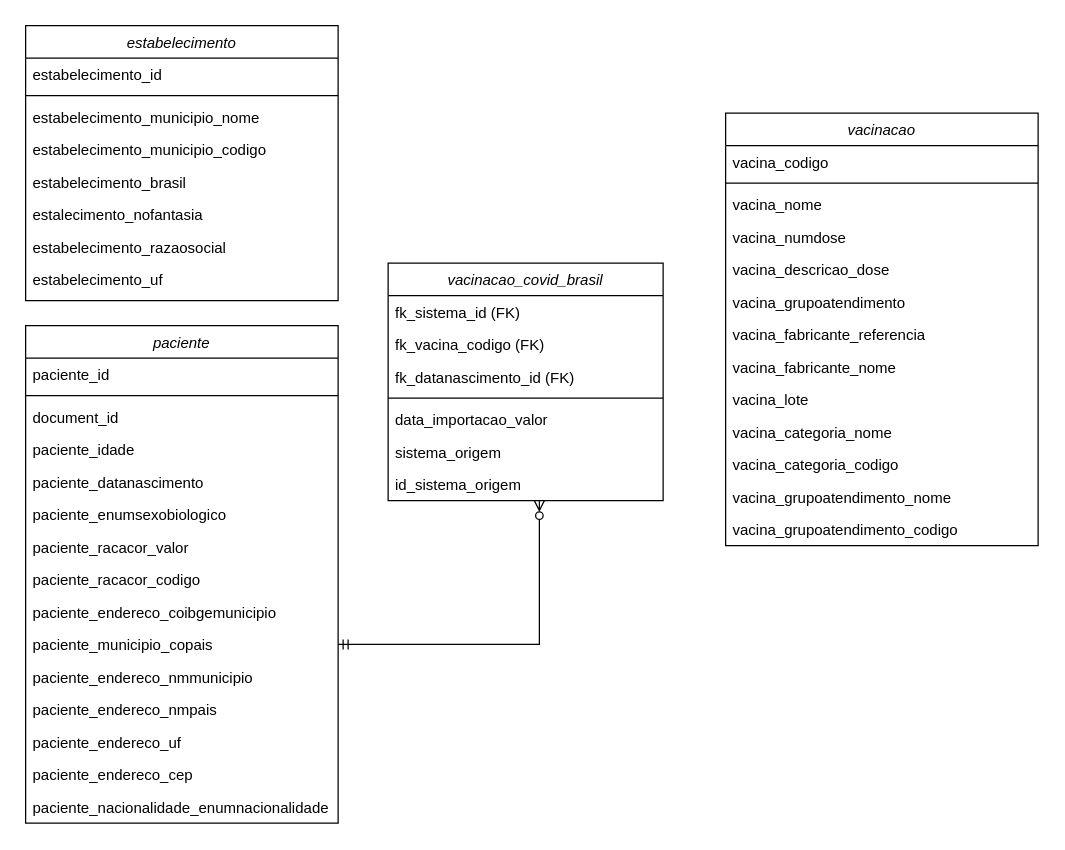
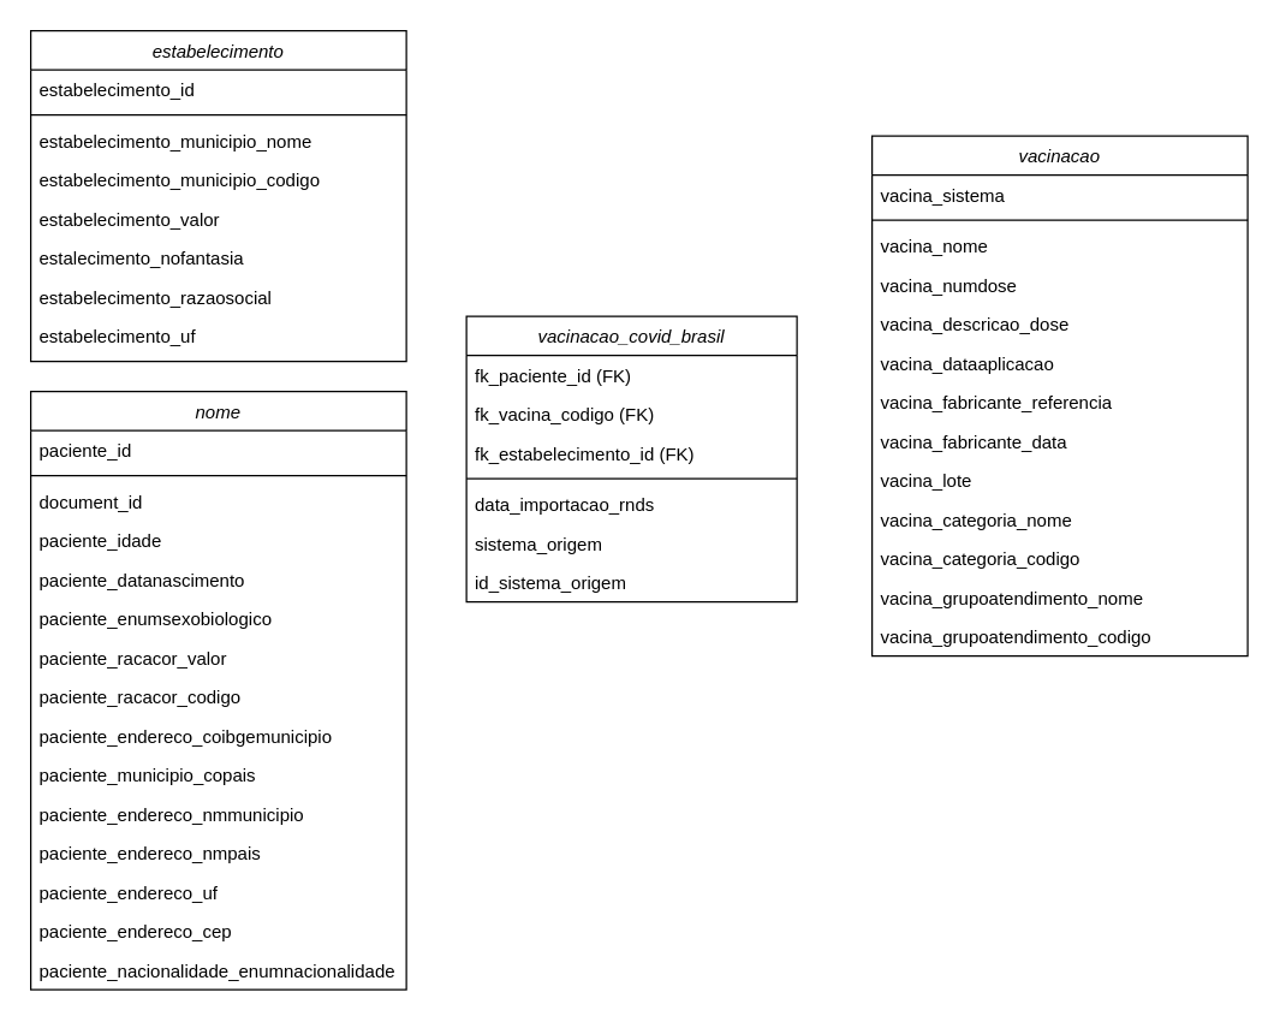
  <mxCell id="0" />
  <mxCell id="1" parent="0" />
- <mxCell id="2" value="paciente" style="swimlane;fontStyle=2;align=center;verticalAlign=top;childLayout=stackLayout;horizontal=1;startSize=26;horizontalStack=0;resizeParent=1;resizeLast=0;collapsible=1;marginBottom=0;rounded=0;shadow=0;strokeWidth=1;" vertex="1" parent="1"><mxGeometry x="20" y="260" width="250" height="398" as="geometry"><mxRectangle x="90" y="290" width="160" height="26" as="alternateBounds" /></mxGeometry></mxCell>
+ <mxCell id="2" value="nome" style="swimlane;fontStyle=2;align=center;verticalAlign=top;childLayout=stackLayout;horizontal=1;startSize=26;horizontalStack=0;resizeParent=1;resizeLast=0;collapsible=1;marginBottom=0;rounded=0;shadow=0;strokeWidth=1;" vertex="1" parent="1"><mxGeometry x="20" y="260" width="250" height="398" as="geometry"><mxRectangle x="90" y="290" width="160" height="26" as="alternateBounds" /></mxGeometry></mxCell>
  <mxCell id="3" value="paciente_id" style="text;align=left;verticalAlign=top;spacingLeft=4;spacingRight=4;overflow=hidden;rotatable=0;points=[[0,0.5],[1,0.5]];portConstraint=eastwest;" vertex="1" parent="2"><mxGeometry y="26" width="250" height="26" as="geometry" /></mxCell>
  <mxCell id="4" value="" style="line;html=1;strokeWidth=1;align=left;verticalAlign=middle;spacingTop=-1;spacingLeft=3;spacingRight=3;rotatable=0;labelPosition=right;points=[];portConstraint=eastwest;" vertex="1" parent="2"><mxGeometry y="52" width="250" height="8" as="geometry" /></mxCell>
  <mxCell id="5" value="document_id" style="text;align=left;verticalAlign=top;spacingLeft=4;spacingRight=4;overflow=hidden;rotatable=0;points=[[0,0.5],[1,0.5]];portConstraint=eastwest;" vertex="1" parent="2"><mxGeometry y="60" width="250" height="26" as="geometry" /></mxCell>
  <mxCell id="6" value="paciente_idade" style="text;align=left;verticalAlign=top;spacingLeft=4;spacingRight=4;overflow=hidden;rotatable=0;points=[[0,0.5],[1,0.5]];portConstraint=eastwest;rounded=0;shadow=0;html=0;" vertex="1" parent="2"><mxGeometry y="86" width="250" height="26" as="geometry" /></mxCell>
  <mxCell id="7" value="paciente_datanascimento" style="text;align=left;verticalAlign=top;spacingLeft=4;spacingRight=4;overflow=hidden;rotatable=0;points=[[0,0.5],[1,0.5]];portConstraint=eastwest;" vertex="1" parent="2"><mxGeometry y="112" width="250" height="26" as="geometry" /></mxCell>
  <mxCell id="8" value="paciente_enumsexobiologico" style="text;align=left;verticalAlign=top;spacingLeft=4;spacingRight=4;overflow=hidden;rotatable=0;points=[[0,0.5],[1,0.5]];portConstraint=eastwest;" vertex="1" parent="2"><mxGeometry y="138" width="250" height="26" as="geometry" /></mxCell>
  <mxCell id="9" value="paciente_racacor_valor" style="text;align=left;verticalAlign=top;spacingLeft=4;spacingRight=4;overflow=hidden;rotatable=0;points=[[0,0.5],[1,0.5]];portConstraint=eastwest;" vertex="1" parent="2"><mxGeometry y="164" width="250" height="26" as="geometry" /></mxCell>
  <mxCell id="10" value="paciente_racacor_codigo" style="text;align=left;verticalAlign=top;spacingLeft=4;spacingRight=4;overflow=hidden;rotatable=0;points=[[0,0.5],[1,0.5]];portConstraint=eastwest;" vertex="1" parent="2"><mxGeometry y="190" width="250" height="26" as="geometry" /></mxCell>
  <mxCell id="11" value="paciente_endereco_coibgemunicipio" style="text;align=left;verticalAlign=top;spacingLeft=4;spacingRight=4;overflow=hidden;rotatable=0;points=[[0,0.5],[1,0.5]];portConstraint=eastwest;" vertex="1" parent="2"><mxGeometry y="216" width="250" height="26" as="geometry" /></mxCell>
  <mxCell id="12" value="paciente_municipio_copais" style="text;align=left;verticalAlign=top;spacingLeft=4;spacingRight=4;overflow=hidden;rotatable=0;points=[[0,0.5],[1,0.5]];portConstraint=eastwest;" vertex="1" parent="2"><mxGeometry y="242" width="250" height="26" as="geometry" /></mxCell>
  <mxCell id="13" value="paciente_endereco_nmmunicipio" style="text;align=left;verticalAlign=top;spacingLeft=4;spacingRight=4;overflow=hidden;rotatable=0;points=[[0,0.5],[1,0.5]];portConstraint=eastwest;" vertex="1" parent="2"><mxGeometry y="268" width="250" height="26" as="geometry" /></mxCell>
  <mxCell id="14" value="paciente_endereco_nmpais" style="text;align=left;verticalAlign=top;spacingLeft=4;spacingRight=4;overflow=hidden;rotatable=0;points=[[0,0.5],[1,0.5]];portConstraint=eastwest;" vertex="1" parent="2"><mxGeometry y="294" width="250" height="26" as="geometry" /></mxCell>
  <mxCell id="15" value="paciente_endereco_uf" style="text;align=left;verticalAlign=top;spacingLeft=4;spacingRight=4;overflow=hidden;rotatable=0;points=[[0,0.5],[1,0.5]];portConstraint=eastwest;" vertex="1" parent="2"><mxGeometry y="320" width="250" height="26" as="geometry" /></mxCell>
  <mxCell id="16" value="paciente_endereco_cep" style="text;align=left;verticalAlign=top;spacingLeft=4;spacingRight=4;overflow=hidden;rotatable=0;points=[[0,0.5],[1,0.5]];portConstraint=eastwest;" vertex="1" parent="2"><mxGeometry y="346" width="250" height="26" as="geometry" /></mxCell>
  <mxCell id="17" value="paciente_nacionalidade_enumnacionalidade" style="text;align=left;verticalAlign=top;spacingLeft=4;spacingRight=4;overflow=hidden;rotatable=0;points=[[0,0.5],[1,0.5]];portConstraint=eastwest;" vertex="1" parent="2"><mxGeometry y="372" width="250" height="26" as="geometry" /></mxCell>
  <mxCell id="18" value="vacinacao_covid_brasil" style="swimlane;fontStyle=2;align=center;verticalAlign=top;childLayout=stackLayout;horizontal=1;startSize=26;horizontalStack=0;resizeParent=1;resizeLast=0;collapsible=1;marginBottom=0;rounded=0;shadow=0;strokeWidth=1;" vertex="1" parent="1"><mxGeometry x="310" y="210" width="220" height="190" as="geometry"><mxRectangle x="550" y="140" width="160" height="26" as="alternateBounds" /></mxGeometry></mxCell>
- <mxCell id="19" value="fk_sistema_id (FK)" style="text;align=left;verticalAlign=top;spacingLeft=4;spacingRight=4;overflow=hidden;rotatable=0;points=[[0,0.5],[1,0.5]];portConstraint=eastwest;" vertex="1" parent="18"><mxGeometry y="26" width="220" height="26" as="geometry" /></mxCell>
+ <mxCell id="19" value="fk_paciente_id (FK)" style="text;align=left;verticalAlign=top;spacingLeft=4;spacingRight=4;overflow=hidden;rotatable=0;points=[[0,0.5],[1,0.5]];portConstraint=eastwest;" vertex="1" parent="18"><mxGeometry y="26" width="220" height="26" as="geometry" /></mxCell>
  <mxCell id="20" value="fk_vacina_codigo (FK)" style="text;align=left;verticalAlign=top;spacingLeft=4;spacingRight=4;overflow=hidden;rotatable=0;points=[[0,0.5],[1,0.5]];portConstraint=eastwest;rounded=0;shadow=0;html=0;" vertex="1" parent="18"><mxGeometry y="52" width="220" height="26" as="geometry" /></mxCell>
- <mxCell id="21" value="fk_datanascimento_id (FK)" style="text;align=left;verticalAlign=top;spacingLeft=4;spacingRight=4;overflow=hidden;rotatable=0;points=[[0,0.5],[1,0.5]];portConstraint=eastwest;rounded=0;shadow=0;html=0;" vertex="1" parent="18"><mxGeometry y="78" width="220" height="26" as="geometry" /></mxCell>
+ <mxCell id="21" value="fk_estabelecimento_id (FK)" style="text;align=left;verticalAlign=top;spacingLeft=4;spacingRight=4;overflow=hidden;rotatable=0;points=[[0,0.5],[1,0.5]];portConstraint=eastwest;rounded=0;shadow=0;html=0;" vertex="1" parent="18"><mxGeometry y="78" width="220" height="26" as="geometry" /></mxCell>
  <mxCell id="22" value="" style="line;html=1;strokeWidth=1;align=left;verticalAlign=middle;spacingTop=-1;spacingLeft=3;spacingRight=3;rotatable=0;labelPosition=right;points=[];portConstraint=eastwest;" vertex="1" parent="18"><mxGeometry y="104" width="220" height="8" as="geometry" /></mxCell>
- <mxCell id="23" value="data_importacao_valor" style="text;align=left;verticalAlign=top;spacingLeft=4;spacingRight=4;overflow=hidden;rotatable=0;points=[[0,0.5],[1,0.5]];portConstraint=eastwest;" vertex="1" parent="18"><mxGeometry y="112" width="220" height="26" as="geometry" /></mxCell>
+ <mxCell id="23" value="data_importacao_rnds" style="text;align=left;verticalAlign=top;spacingLeft=4;spacingRight=4;overflow=hidden;rotatable=0;points=[[0,0.5],[1,0.5]];portConstraint=eastwest;" vertex="1" parent="18"><mxGeometry y="112" width="220" height="26" as="geometry" /></mxCell>
  <mxCell id="24" value="sistema_origem" style="text;align=left;verticalAlign=top;spacingLeft=4;spacingRight=4;overflow=hidden;rotatable=0;points=[[0,0.5],[1,0.5]];portConstraint=eastwest;" vertex="1" parent="18"><mxGeometry y="138" width="220" height="26" as="geometry" /></mxCell>
  <mxCell id="25" value="id_sistema_origem" style="text;align=left;verticalAlign=top;spacingLeft=4;spacingRight=4;overflow=hidden;rotatable=0;points=[[0,0.5],[1,0.5]];portConstraint=eastwest;" vertex="1" parent="18"><mxGeometry y="164" width="220" height="26" as="geometry" /></mxCell>
  <mxCell id="26" value="estabelecimento" style="swimlane;fontStyle=2;align=center;verticalAlign=top;childLayout=stackLayout;horizontal=1;startSize=26;horizontalStack=0;resizeParent=1;resizeLast=0;collapsible=1;marginBottom=0;rounded=0;shadow=0;strokeWidth=1;" vertex="1" parent="1"><mxGeometry x="20" y="20" width="250" height="220" as="geometry"><mxRectangle x="550" y="140" width="160" height="26" as="alternateBounds" /></mxGeometry></mxCell>
  <mxCell id="27" value="estabelecimento_id" style="text;align=left;verticalAlign=top;spacingLeft=4;spacingRight=4;overflow=hidden;rotatable=0;points=[[0,0.5],[1,0.5]];portConstraint=eastwest;" vertex="1" parent="26"><mxGeometry y="26" width="250" height="26" as="geometry" /></mxCell>
  <mxCell id="28" value="" style="line;html=1;strokeWidth=1;align=left;verticalAlign=middle;spacingTop=-1;spacingLeft=3;spacingRight=3;rotatable=0;labelPosition=right;points=[];portConstraint=eastwest;" vertex="1" parent="26"><mxGeometry y="52" width="250" height="8" as="geometry" /></mxCell>
  <mxCell id="29" value="estabelecimento_municipio_nome" style="text;align=left;verticalAlign=top;spacingLeft=4;spacingRight=4;overflow=hidden;rotatable=0;points=[[0,0.5],[1,0.5]];portConstraint=eastwest;" vertex="1" parent="26"><mxGeometry y="60" width="250" height="26" as="geometry" /></mxCell>
  <mxCell id="30" value="estabelecimento_municipio_codigo" style="text;align=left;verticalAlign=top;spacingLeft=4;spacingRight=4;overflow=hidden;rotatable=0;points=[[0,0.5],[1,0.5]];portConstraint=eastwest;" vertex="1" parent="26"><mxGeometry y="86" width="250" height="26" as="geometry" /></mxCell>
- <mxCell id="31" value="estabelecimento_brasil" style="text;align=left;verticalAlign=top;spacingLeft=4;spacingRight=4;overflow=hidden;rotatable=0;points=[[0,0.5],[1,0.5]];portConstraint=eastwest;" vertex="1" parent="26"><mxGeometry y="112" width="250" height="26" as="geometry" /></mxCell>
+ <mxCell id="31" value="estabelecimento_valor" style="text;align=left;verticalAlign=top;spacingLeft=4;spacingRight=4;overflow=hidden;rotatable=0;points=[[0,0.5],[1,0.5]];portConstraint=eastwest;" vertex="1" parent="26"><mxGeometry y="112" width="250" height="26" as="geometry" /></mxCell>
  <mxCell id="32" value="estalecimento_nofantasia" style="text;align=left;verticalAlign=top;spacingLeft=4;spacingRight=4;overflow=hidden;rotatable=0;points=[[0,0.5],[1,0.5]];portConstraint=eastwest;" vertex="1" parent="26"><mxGeometry y="138" width="250" height="26" as="geometry" /></mxCell>
  <mxCell id="33" value="estabelecimento_razaosocial" style="text;align=left;verticalAlign=top;spacingLeft=4;spacingRight=4;overflow=hidden;rotatable=0;points=[[0,0.5],[1,0.5]];portConstraint=eastwest;" vertex="1" parent="26"><mxGeometry y="164" width="250" height="26" as="geometry" /></mxCell>
  <mxCell id="34" value="estabelecimento_uf" style="text;align=left;verticalAlign=top;spacingLeft=4;spacingRight=4;overflow=hidden;rotatable=0;points=[[0,0.5],[1,0.5]];portConstraint=eastwest;" vertex="1" parent="26"><mxGeometry y="190" width="250" height="26" as="geometry" /></mxCell>
  <mxCell id="35" value="vacinacao" style="swimlane;fontStyle=2;align=center;verticalAlign=top;childLayout=stackLayout;horizontal=1;startSize=26;horizontalStack=0;resizeParent=1;resizeLast=0;collapsible=1;marginBottom=0;rounded=0;shadow=0;strokeWidth=1;" vertex="1" parent="1"><mxGeometry x="580" y="90" width="250" height="346" as="geometry"><mxRectangle x="550" y="140" width="160" height="26" as="alternateBounds" /></mxGeometry></mxCell>
- <mxCell id="36" value="vacina_codigo" style="text;align=left;verticalAlign=top;spacingLeft=4;spacingRight=4;overflow=hidden;rotatable=0;points=[[0,0.5],[1,0.5]];portConstraint=eastwest;" vertex="1" parent="35"><mxGeometry y="26" width="250" height="26" as="geometry" /></mxCell>
+ <mxCell id="36" value="vacina_sistema" style="text;align=left;verticalAlign=top;spacingLeft=4;spacingRight=4;overflow=hidden;rotatable=0;points=[[0,0.5],[1,0.5]];portConstraint=eastwest;" vertex="1" parent="35"><mxGeometry y="26" width="250" height="26" as="geometry" /></mxCell>
  <mxCell id="37" value="" style="line;html=1;strokeWidth=1;align=left;verticalAlign=middle;spacingTop=-1;spacingLeft=3;spacingRight=3;rotatable=0;labelPosition=right;points=[];portConstraint=eastwest;" vertex="1" parent="35"><mxGeometry y="52" width="250" height="8" as="geometry" /></mxCell>
  <mxCell id="38" value="vacina_nome" style="text;align=left;verticalAlign=top;spacingLeft=4;spacingRight=4;overflow=hidden;rotatable=0;points=[[0,0.5],[1,0.5]];portConstraint=eastwest;" vertex="1" parent="35"><mxGeometry y="60" width="250" height="26" as="geometry" /></mxCell>
  <mxCell id="39" value="vacina_numdose" style="text;align=left;verticalAlign=top;spacingLeft=4;spacingRight=4;overflow=hidden;rotatable=0;points=[[0,0.5],[1,0.5]];portConstraint=eastwest;" vertex="1" parent="35"><mxGeometry y="86" width="250" height="26" as="geometry" /></mxCell>
  <mxCell id="40" value="vacina_descricao_dose" style="text;align=left;verticalAlign=top;spacingLeft=4;spacingRight=4;overflow=hidden;rotatable=0;points=[[0,0.5],[1,0.5]];portConstraint=eastwest;" vertex="1" parent="35"><mxGeometry y="112" width="250" height="26" as="geometry" /></mxCell>
- <mxCell id="41" value="vacina_grupoatendimento" style="text;align=left;verticalAlign=top;spacingLeft=4;spacingRight=4;overflow=hidden;rotatable=0;points=[[0,0.5],[1,0.5]];portConstraint=eastwest;" vertex="1" parent="35"><mxGeometry y="138" width="250" height="26" as="geometry" /></mxCell>
+ <mxCell id="41" value="vacina_dataaplicacao" style="text;align=left;verticalAlign=top;spacingLeft=4;spacingRight=4;overflow=hidden;rotatable=0;points=[[0,0.5],[1,0.5]];portConstraint=eastwest;" vertex="1" parent="35"><mxGeometry y="138" width="250" height="26" as="geometry" /></mxCell>
  <mxCell id="42" value="vacina_fabricante_referencia" style="text;align=left;verticalAlign=top;spacingLeft=4;spacingRight=4;overflow=hidden;rotatable=0;points=[[0,0.5],[1,0.5]];portConstraint=eastwest;" vertex="1" parent="35"><mxGeometry y="164" width="250" height="26" as="geometry" /></mxCell>
- <mxCell id="43" value="vacina_fabricante_nome" style="text;align=left;verticalAlign=top;spacingLeft=4;spacingRight=4;overflow=hidden;rotatable=0;points=[[0,0.5],[1,0.5]];portConstraint=eastwest;" vertex="1" parent="35"><mxGeometry y="190" width="250" height="26" as="geometry" /></mxCell>
+ <mxCell id="43" value="vacina_fabricante_data" style="text;align=left;verticalAlign=top;spacingLeft=4;spacingRight=4;overflow=hidden;rotatable=0;points=[[0,0.5],[1,0.5]];portConstraint=eastwest;" vertex="1" parent="35"><mxGeometry y="190" width="250" height="26" as="geometry" /></mxCell>
  <mxCell id="44" value="vacina_lote" style="text;align=left;verticalAlign=top;spacingLeft=4;spacingRight=4;overflow=hidden;rotatable=0;points=[[0,0.5],[1,0.5]];portConstraint=eastwest;" vertex="1" parent="35"><mxGeometry y="216" width="250" height="26" as="geometry" /></mxCell>
  <mxCell id="45" value="vacina_categoria_nome" style="text;align=left;verticalAlign=top;spacingLeft=4;spacingRight=4;overflow=hidden;rotatable=0;points=[[0,0.5],[1,0.5]];portConstraint=eastwest;" vertex="1" parent="35"><mxGeometry y="242" width="250" height="26" as="geometry" /></mxCell>
  <mxCell id="46" value="vacina_categoria_codigo" style="text;align=left;verticalAlign=top;spacingLeft=4;spacingRight=4;overflow=hidden;rotatable=0;points=[[0,0.5],[1,0.5]];portConstraint=eastwest;" vertex="1" parent="35"><mxGeometry y="268" width="250" height="26" as="geometry" /></mxCell>
  <mxCell id="47" value="vacina_grupoatendimento_nome" style="text;align=left;verticalAlign=top;spacingLeft=4;spacingRight=4;overflow=hidden;rotatable=0;points=[[0,0.5],[1,0.5]];portConstraint=eastwest;" vertex="1" parent="35"><mxGeometry y="294" width="250" height="26" as="geometry" /></mxCell>
  <mxCell id="48" value="vacina_grupoatendimento_codigo" style="text;align=left;verticalAlign=top;spacingLeft=4;spacingRight=4;overflow=hidden;rotatable=0;points=[[0,0.5],[1,0.5]];portConstraint=eastwest;" vertex="1" parent="35"><mxGeometry y="320" width="250" height="26" as="geometry" /></mxCell>
- <mxCell id="49" style="edgeStyle=orthogonalEdgeStyle;rounded=0;orthogonalLoop=1;jettySize=auto;html=1;exitX=1;exitY=0.5;exitDx=0;exitDy=0;entryX=0.55;entryY=1;entryDx=0;entryDy=0;entryPerimeter=0;startArrow=ERmandOne;startFill=0;endArrow=ERzeroToMany;endFill=0;" edge="1" parent="1" source="12" target="25"><mxGeometry relative="1" as="geometry" /></mxCell>
